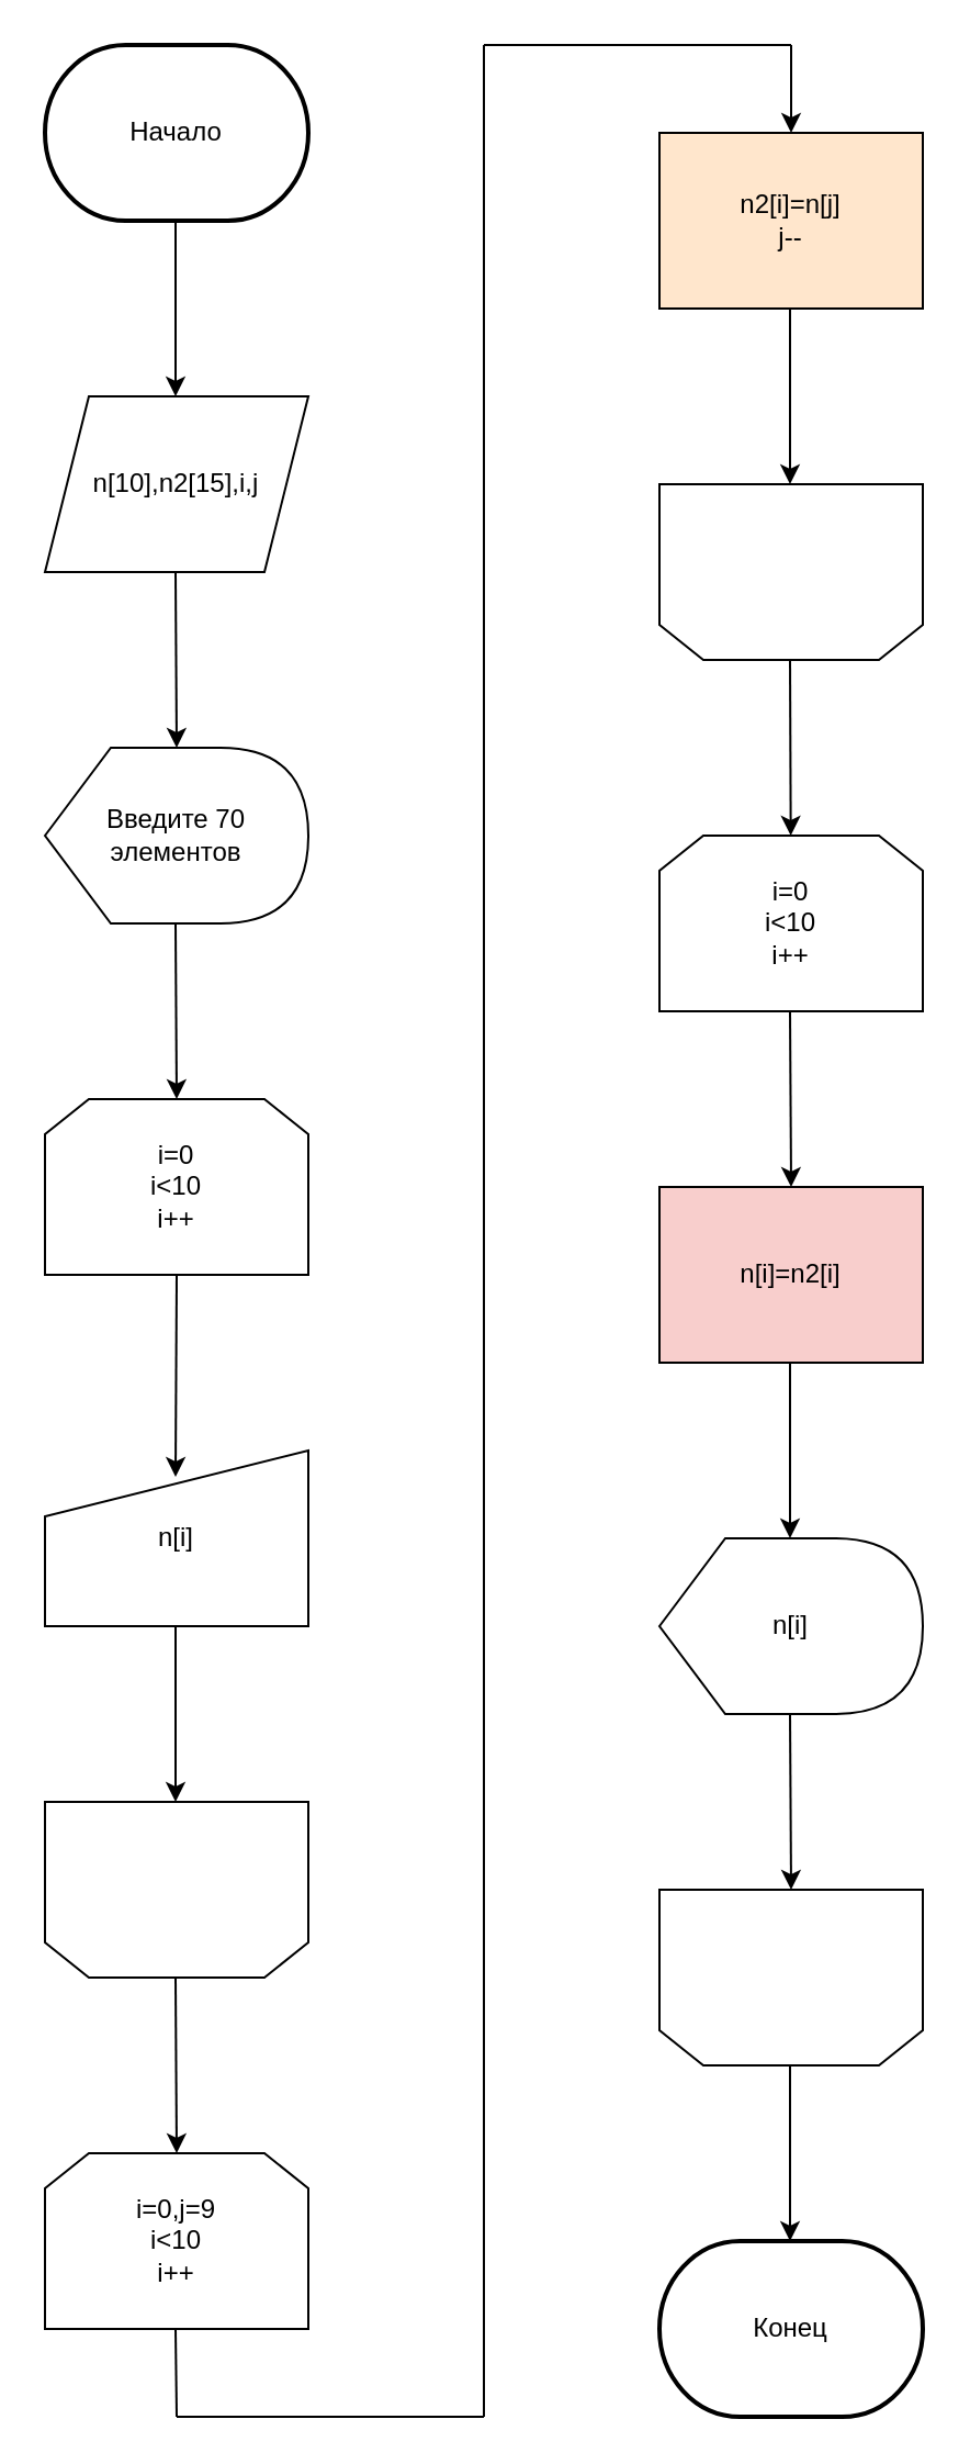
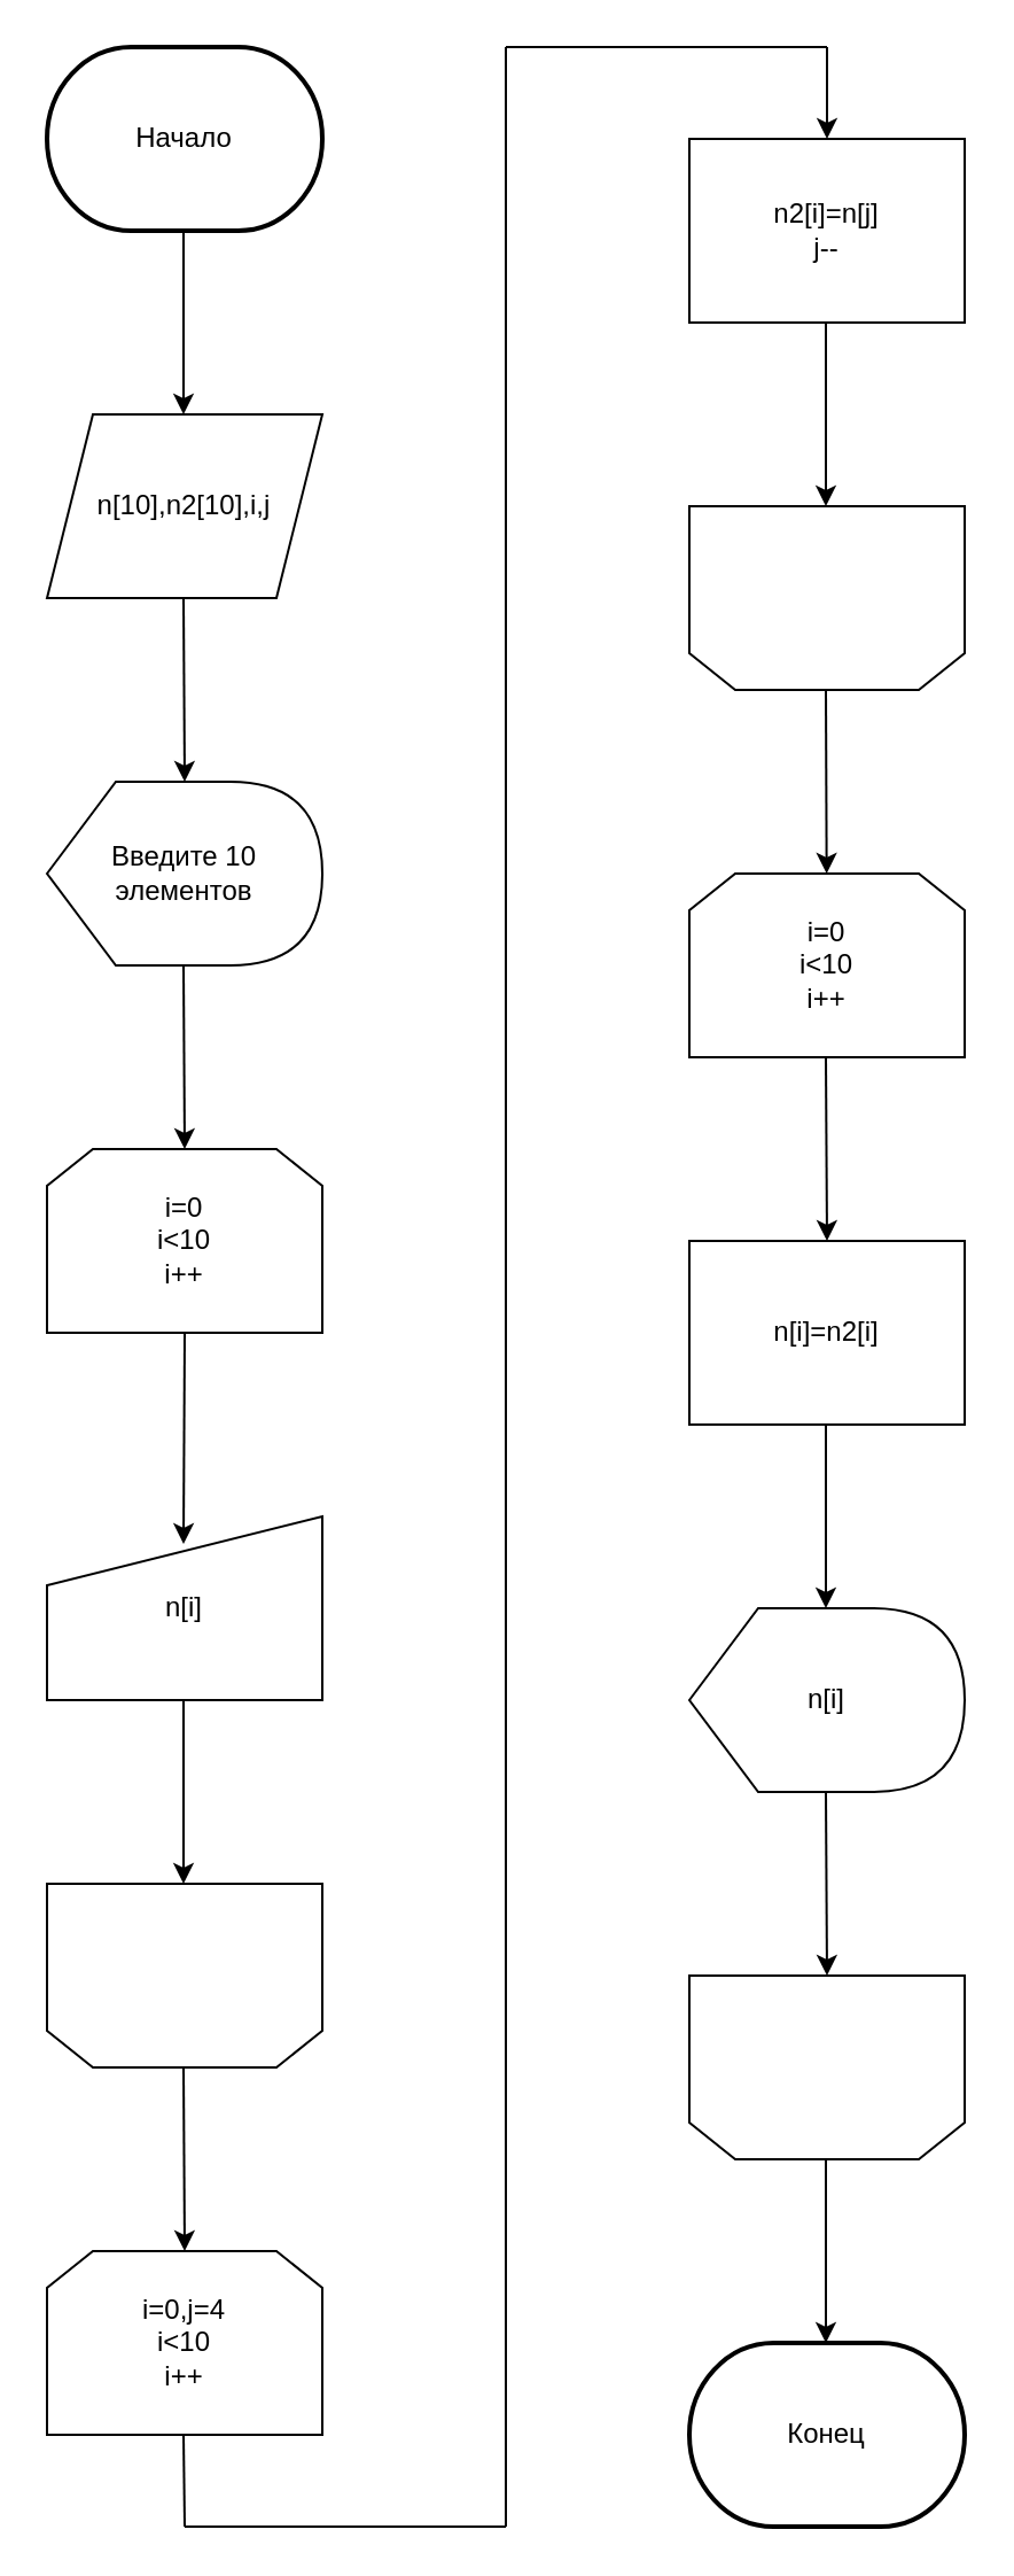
  <mxCell id="0" />
  <mxCell id="1" parent="0" />
  <mxCell id="2" value="Начало" style="strokeWidth=2;html=1;shape=mxgraph.flowchart.terminator;whiteSpace=wrap;" vertex="1" parent="1"><mxGeometry x="20" y="20" width="120" height="80" as="geometry" /></mxCell>
  <mxCell id="3" value="" style="endArrow=classic;html=1;" edge="1" parent="1"><mxGeometry width="50" height="50" relative="1" as="geometry"><mxPoint x="79.5" y="100" as="sourcePoint" /><mxPoint x="79.5" y="180" as="targetPoint" /><Array as="points"><mxPoint x="79.5" y="130" /><mxPoint x="79.5" y="140" /></Array></mxGeometry></mxCell>
- <mxCell id="4" value="n[10],n2[15],i,j" style="shape=parallelogram;perimeter=parallelogramPerimeter;whiteSpace=wrap;html=1;fixedSize=1;" vertex="1" parent="1"><mxGeometry x="20" y="180" width="120" height="80" as="geometry" /></mxCell>
+ <mxCell id="4" value="n[10],n2[10],i,j" style="shape=parallelogram;perimeter=parallelogramPerimeter;whiteSpace=wrap;html=1;fixedSize=1;" vertex="1" parent="1"><mxGeometry x="20" y="180" width="120" height="80" as="geometry" /></mxCell>
  <mxCell id="5" value="" style="endArrow=classic;html=1;" edge="1" parent="1"><mxGeometry width="50" height="50" relative="1" as="geometry"><mxPoint x="79.5" y="260" as="sourcePoint" /><mxPoint x="80" y="340" as="targetPoint" /></mxGeometry></mxCell>
- <mxCell id="6" value="Введите 70 элементов" style="shape=display;whiteSpace=wrap;html=1;" vertex="1" parent="1"><mxGeometry x="20" y="340" width="120" height="80" as="geometry" /></mxCell>
+ <mxCell id="6" value="Введите 10 элементов" style="shape=display;whiteSpace=wrap;html=1;" vertex="1" parent="1"><mxGeometry x="20" y="340" width="120" height="80" as="geometry" /></mxCell>
  <mxCell id="7" value="" style="endArrow=classic;html=1;" edge="1" parent="1"><mxGeometry width="50" height="50" relative="1" as="geometry"><mxPoint x="79.5" y="420" as="sourcePoint" /><mxPoint x="80" y="500" as="targetPoint" /></mxGeometry></mxCell>
  <mxCell id="8" value="i=0&lt;br&gt;i&amp;lt;10&lt;br&gt;i++" style="shape=loopLimit;whiteSpace=wrap;html=1;" vertex="1" parent="1"><mxGeometry x="20" y="500" width="120" height="80" as="geometry" /></mxCell>
  <mxCell id="9" value="" style="endArrow=classic;html=1;" edge="1" parent="1"><mxGeometry width="50" height="50" relative="1" as="geometry"><mxPoint x="80" y="580" as="sourcePoint" /><mxPoint x="79.5" y="672" as="targetPoint" /></mxGeometry></mxCell>
  <mxCell id="10" value="n[i]" style="shape=manualInput;whiteSpace=wrap;html=1;" vertex="1" parent="1"><mxGeometry x="20" y="660" width="120" height="80" as="geometry" /></mxCell>
  <mxCell id="11" value="" style="endArrow=classic;html=1;" edge="1" parent="1"><mxGeometry width="50" height="50" relative="1" as="geometry"><mxPoint x="79.5" y="740" as="sourcePoint" /><mxPoint x="79.5" y="820" as="targetPoint" /></mxGeometry></mxCell>
  <mxCell id="12" value="" style="shape=loopLimit;whiteSpace=wrap;html=1;direction=west;" vertex="1" parent="1"><mxGeometry x="20" y="820" width="120" height="80" as="geometry" /></mxCell>
  <mxCell id="13" value="" style="endArrow=classic;html=1;" edge="1" parent="1"><mxGeometry width="50" height="50" relative="1" as="geometry"><mxPoint x="79.5" y="900" as="sourcePoint" /><mxPoint x="80" y="980" as="targetPoint" /></mxGeometry></mxCell>
- <mxCell id="14" value="i=0,j=9&lt;br&gt;i&amp;lt;10&lt;br&gt;i++" style="shape=loopLimit;whiteSpace=wrap;html=1;" vertex="1" parent="1"><mxGeometry x="20" y="980" width="120" height="80" as="geometry" /></mxCell>
+ <mxCell id="14" value="i=0,j=4&lt;br&gt;i&amp;lt;10&lt;br&gt;i++" style="shape=loopLimit;whiteSpace=wrap;html=1;" vertex="1" parent="1"><mxGeometry x="20" y="980" width="120" height="80" as="geometry" /></mxCell>
  <mxCell id="15" value="" style="endArrow=none;html=1;" edge="1" parent="1"><mxGeometry width="50" height="50" relative="1" as="geometry"><mxPoint x="80" y="1100" as="sourcePoint" /><mxPoint x="79.5" y="1060" as="targetPoint" /></mxGeometry></mxCell>
  <mxCell id="16" value="" style="endArrow=none;html=1;" edge="1" parent="1"><mxGeometry width="50" height="50" relative="1" as="geometry"><mxPoint x="80" y="1100" as="sourcePoint" /><mxPoint x="220" y="1100" as="targetPoint" /></mxGeometry></mxCell>
  <mxCell id="17" value="" style="endArrow=none;html=1;" edge="1" parent="1"><mxGeometry width="50" height="50" relative="1" as="geometry"><mxPoint x="220" y="1100" as="sourcePoint" /><mxPoint x="220" y="20" as="targetPoint" /></mxGeometry></mxCell>
  <mxCell id="18" value="" style="endArrow=none;html=1;" edge="1" parent="1"><mxGeometry width="50" height="50" relative="1" as="geometry"><mxPoint x="220" y="20" as="sourcePoint" /><mxPoint x="360" y="20" as="targetPoint" /></mxGeometry></mxCell>
  <mxCell id="19" value="" style="endArrow=classic;html=1;" edge="1" parent="1"><mxGeometry width="50" height="50" relative="1" as="geometry"><mxPoint x="360" y="20" as="sourcePoint" /><mxPoint x="360" y="60" as="targetPoint" /></mxGeometry></mxCell>
- <mxCell id="20" value="n2[i]=n[j]&lt;br&gt;j--" style="rounded=0;whiteSpace=wrap;html=1;fillColor=#ffe6cc;" vertex="1" parent="1"><mxGeometry x="300" y="60" width="120" height="80" as="geometry" /></mxCell>
+ <mxCell id="20" value="n2[i]=n[j]&lt;br&gt;j--" style="rounded=0;whiteSpace=wrap;html=1;" vertex="1" parent="1"><mxGeometry x="300" y="60" width="120" height="80" as="geometry" /></mxCell>
  <mxCell id="21" value="" style="endArrow=classic;html=1;" edge="1" parent="1"><mxGeometry width="50" height="50" relative="1" as="geometry"><mxPoint x="359.5" y="140" as="sourcePoint" /><mxPoint x="359.5" y="220" as="targetPoint" /></mxGeometry></mxCell>
  <mxCell id="22" value="" style="shape=loopLimit;whiteSpace=wrap;html=1;direction=west;" vertex="1" parent="1"><mxGeometry x="300" y="220" width="120" height="80" as="geometry" /></mxCell>
  <mxCell id="23" value="" style="endArrow=classic;html=1;" edge="1" parent="1" target="24"><mxGeometry width="50" height="50" relative="1" as="geometry"><mxPoint x="359.5" y="300" as="sourcePoint" /><mxPoint x="359.5" y="380" as="targetPoint" /></mxGeometry></mxCell>
  <mxCell id="24" value="i=0&lt;br&gt;i&amp;lt;10&lt;br&gt;i++" style="shape=loopLimit;whiteSpace=wrap;html=1;" vertex="1" parent="1"><mxGeometry x="300" y="380" width="120" height="80" as="geometry" /></mxCell>
- <mxCell id="25" value="n[i]=n2[i]" style="rounded=0;whiteSpace=wrap;html=1;fillColor=#f8cecc;" vertex="1" parent="1"><mxGeometry x="300" y="540" width="120" height="80" as="geometry" /></mxCell>
+ <mxCell id="25" value="n[i]=n2[i]" style="rounded=0;whiteSpace=wrap;html=1;" vertex="1" parent="1"><mxGeometry x="300" y="540" width="120" height="80" as="geometry" /></mxCell>
  <mxCell id="26" value="" style="endArrow=classic;html=1;" edge="1" parent="1"><mxGeometry width="50" height="50" relative="1" as="geometry"><mxPoint x="359.5" y="460" as="sourcePoint" /><mxPoint x="360" y="540" as="targetPoint" /></mxGeometry></mxCell>
  <mxCell id="27" value="n[i]" style="shape=display;whiteSpace=wrap;html=1;" vertex="1" parent="1"><mxGeometry x="300" y="700" width="120" height="80" as="geometry" /></mxCell>
  <mxCell id="28" value="" style="endArrow=classic;html=1;" edge="1" parent="1"><mxGeometry width="50" height="50" relative="1" as="geometry"><mxPoint x="359.5" y="620" as="sourcePoint" /><mxPoint x="359.5" y="700" as="targetPoint" /></mxGeometry></mxCell>
  <mxCell id="29" value="" style="endArrow=classic;html=1;" edge="1" parent="1"><mxGeometry width="50" height="50" relative="1" as="geometry"><mxPoint x="359.5" y="780" as="sourcePoint" /><mxPoint x="360" y="860" as="targetPoint" /></mxGeometry></mxCell>
  <mxCell id="30" value="" style="shape=loopLimit;whiteSpace=wrap;html=1;direction=west;" vertex="1" parent="1"><mxGeometry x="300" y="860" width="120" height="80" as="geometry" /></mxCell>
  <mxCell id="31" value="" style="endArrow=classic;html=1;" edge="1" parent="1"><mxGeometry width="50" height="50" relative="1" as="geometry"><mxPoint x="359.5" y="940" as="sourcePoint" /><mxPoint x="359.5" y="1020" as="targetPoint" /></mxGeometry></mxCell>
  <mxCell id="32" value="Конец" style="strokeWidth=2;html=1;shape=mxgraph.flowchart.terminator;whiteSpace=wrap;" vertex="1" parent="1"><mxGeometry x="300" y="1020" width="120" height="80" as="geometry" /></mxCell>
